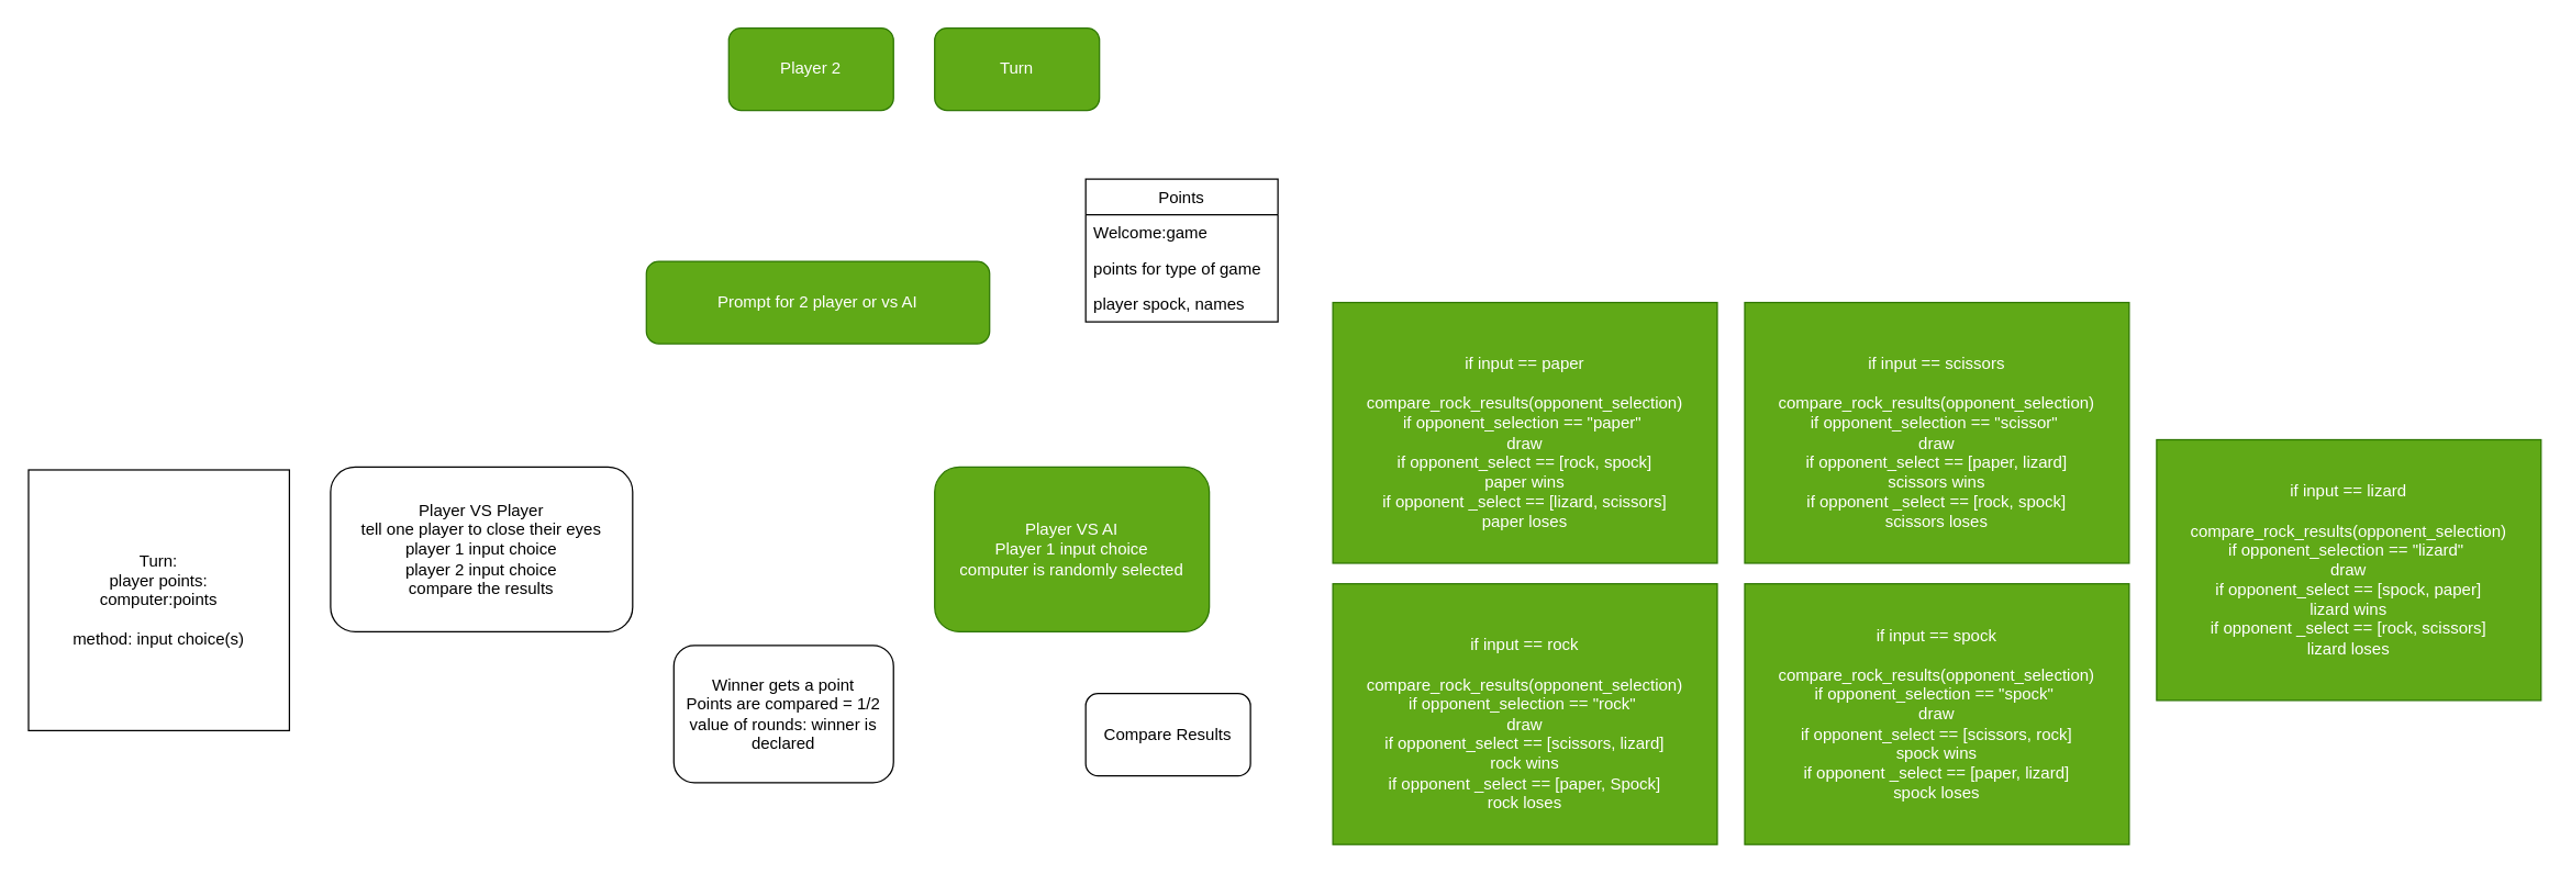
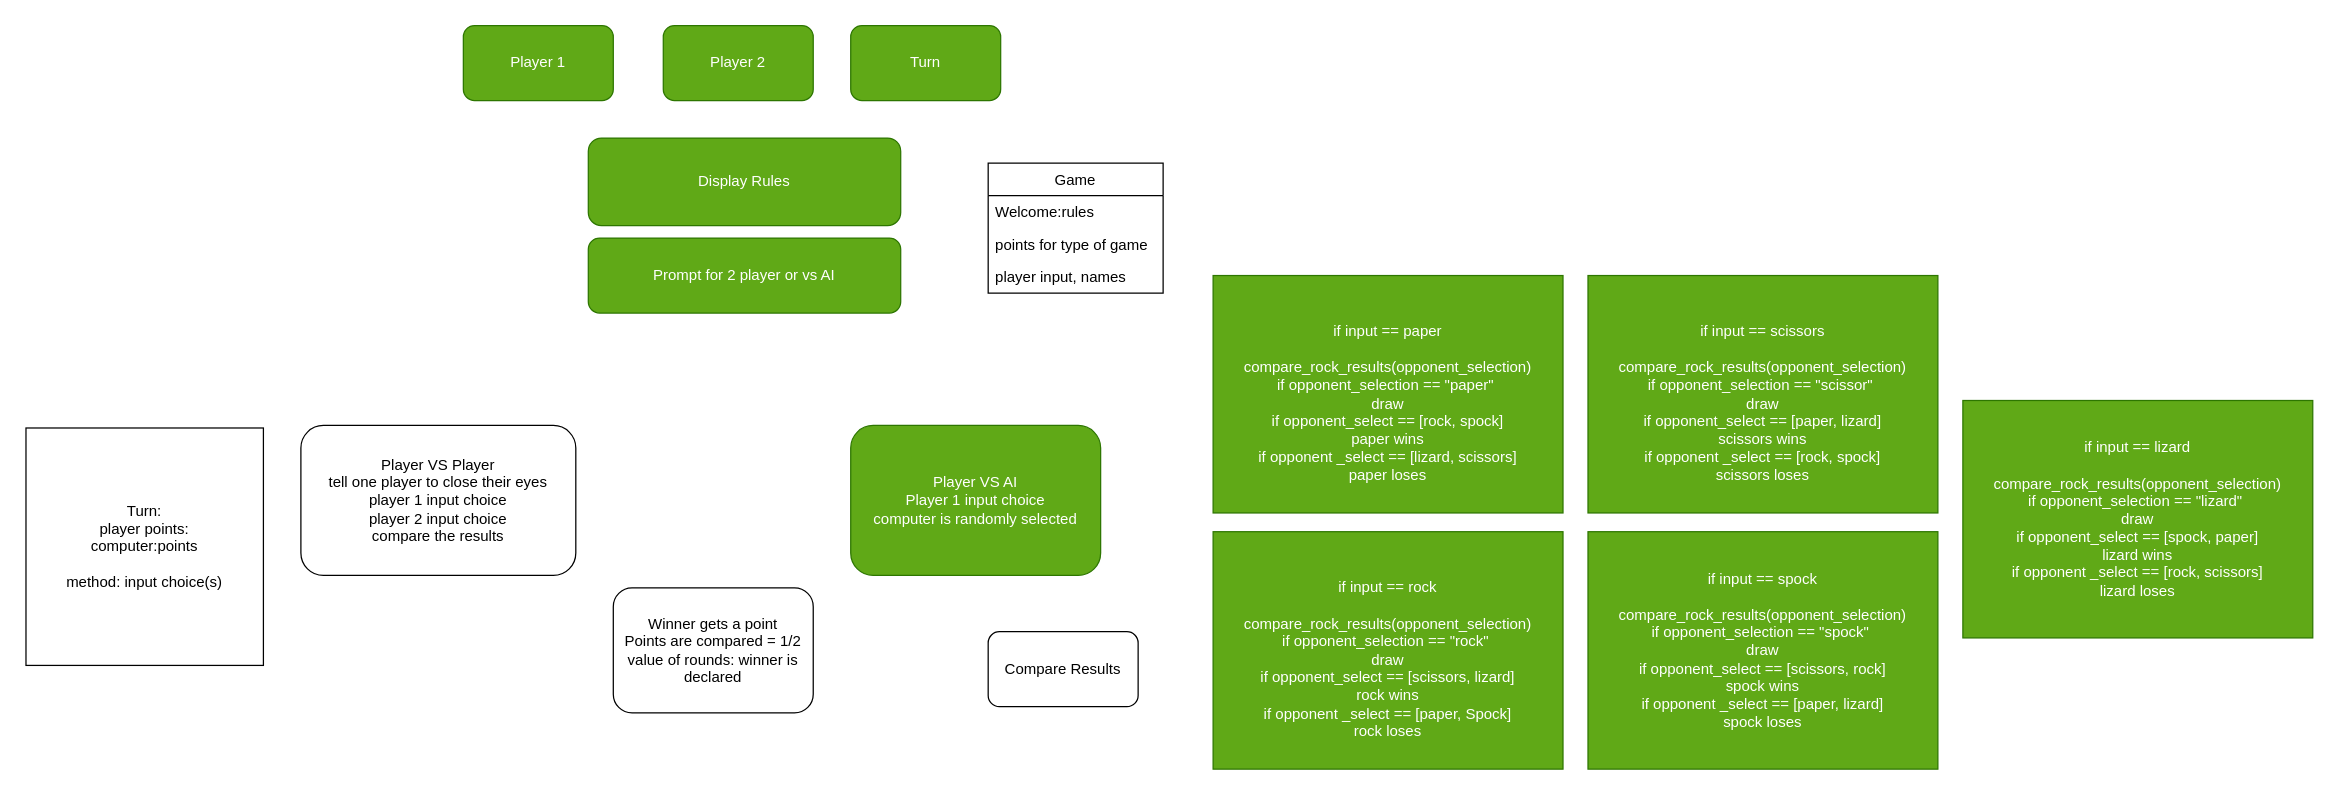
  <mxCell id="0" />
  <mxCell id="1" parent="0" />
+ <mxCell id="2" value="Player 1" style="rounded=1;whiteSpace=wrap;html=1;fillColor=#60a917;strokeColor=#2D7600;fontColor=#ffffff;" parent="1" vertex="1"><mxGeometry x="370" y="20" width="120" height="60" as="geometry" /></mxCell>
  <mxCell id="3" value="Player 2&lt;span style=&quot;color: rgba(0 , 0 , 0 , 0) ; font-family: monospace ; font-size: 0px&quot;&gt;%3CmxGraphModel%3E%3Croot%3E%3CmxCell%20id%3D%220%22%2F%3E%3CmxCell%20id%3D%221%22%20parent%3D%220%22%2F%3E%3CmxCell%20id%3D%222%22%20value%3D%22Player%201%22%20style%3D%22rounded%3D1%3BwhiteSpace%3Dwrap%3Bhtml%3D1%3B%22%20vertex%3D%221%22%20parent%3D%221%22%3E%3CmxGeometry%20x%3D%2230%22%20y%3D%2220%22%20width%3D%22120%22%20height%3D%2260%22%20as%3D%22geometry%22%2F%3E%3C%2FmxCell%3E%3C%2Froot%3E%3C%2FmxGraphModel%3E&lt;/span&gt;" style="rounded=1;whiteSpace=wrap;html=1;fillColor=#60a917;strokeColor=#2D7600;fontColor=#ffffff;" parent="1" vertex="1"><mxGeometry x="530" y="20" width="120" height="60" as="geometry" /></mxCell>
  <mxCell id="4" value="Turn" style="rounded=1;whiteSpace=wrap;html=1;fillColor=#60a917;strokeColor=#2D7600;fontColor=#ffffff;" parent="1" vertex="1"><mxGeometry x="680" y="20" width="120" height="60" as="geometry" /></mxCell>
+ <mxCell id="5" value="Display Rules" style="rounded=1;whiteSpace=wrap;html=1;fillColor=#60a917;strokeColor=#2D7600;fontColor=#ffffff;" parent="1" vertex="1"><mxGeometry x="470" y="110" width="250" height="70" as="geometry" /></mxCell>
  <mxCell id="6" value="Prompt for 2 player or vs AI" style="rounded=1;whiteSpace=wrap;html=1;fillColor=#60a917;strokeColor=#2D7600;fontColor=#ffffff;" parent="1" vertex="1"><mxGeometry x="470" y="190" width="250" height="60" as="geometry" /></mxCell>
  <mxCell id="7" value="Player VS Player&lt;br&gt;tell one player to close their eyes&lt;br&gt;player 1 input choice&lt;br&gt;player 2 input choice&lt;br&gt;compare the results" style="rounded=1;whiteSpace=wrap;html=1;" parent="1" vertex="1"><mxGeometry x="240" y="340" width="220" height="120" as="geometry" /></mxCell>
  <mxCell id="8" value="Player VS AI&lt;br&gt;Player 1 input choice&lt;br&gt;computer is randomly selected&lt;br&gt;" style="rounded=1;whiteSpace=wrap;html=1;fillColor=#60a917;strokeColor=#2D7600;fontColor=#ffffff;" parent="1" vertex="1"><mxGeometry x="680" y="340" width="200" height="120" as="geometry" /></mxCell>
  <mxCell id="9" value="Winner gets a point&lt;br&gt;Points are compared = 1/2 value of rounds: winner is declared" style="rounded=1;whiteSpace=wrap;html=1;" parent="1" vertex="1"><mxGeometry x="490" y="470" width="160" height="100" as="geometry" /></mxCell>
- <mxCell id="10" value="Points" style="swimlane;fontStyle=0;childLayout=stackLayout;horizontal=1;startSize=26;fillColor=none;horizontalStack=0;resizeParent=1;resizeParentMax=0;resizeLast=0;collapsible=1;marginBottom=0;" parent="1" vertex="1"><mxGeometry x="790" y="130" width="140" height="104" as="geometry" /></mxCell>
- <mxCell id="11" value="Welcome:game" style="text;strokeColor=none;fillColor=none;align=left;verticalAlign=top;spacingLeft=4;spacingRight=4;overflow=hidden;rotatable=0;points=[[0,0.5],[1,0.5]];portConstraint=eastwest;" parent="10" vertex="1"><mxGeometry y="26" width="140" height="26" as="geometry" /></mxCell>
+ <mxCell id="10" value="Game" style="swimlane;fontStyle=0;childLayout=stackLayout;horizontal=1;startSize=26;fillColor=none;horizontalStack=0;resizeParent=1;resizeParentMax=0;resizeLast=0;collapsible=1;marginBottom=0;" parent="1" vertex="1"><mxGeometry x="790" y="130" width="140" height="104" as="geometry" /></mxCell>
+ <mxCell id="11" value="Welcome:rules" style="text;strokeColor=none;fillColor=none;align=left;verticalAlign=top;spacingLeft=4;spacingRight=4;overflow=hidden;rotatable=0;points=[[0,0.5],[1,0.5]];portConstraint=eastwest;" parent="10" vertex="1"><mxGeometry y="26" width="140" height="26" as="geometry" /></mxCell>
  <mxCell id="12" value="points for type of game" style="text;strokeColor=none;fillColor=none;align=left;verticalAlign=top;spacingLeft=4;spacingRight=4;overflow=hidden;rotatable=0;points=[[0,0.5],[1,0.5]];portConstraint=eastwest;" parent="10" vertex="1"><mxGeometry y="52" width="140" height="26" as="geometry" /></mxCell>
- <mxCell id="13" value="player spock, names" style="text;strokeColor=none;fillColor=none;align=left;verticalAlign=top;spacingLeft=4;spacingRight=4;overflow=hidden;rotatable=0;points=[[0,0.5],[1,0.5]];portConstraint=eastwest;" parent="10" vertex="1"><mxGeometry y="78" width="140" height="26" as="geometry" /></mxCell>
+ <mxCell id="13" value="player input, names" style="text;strokeColor=none;fillColor=none;align=left;verticalAlign=top;spacingLeft=4;spacingRight=4;overflow=hidden;rotatable=0;points=[[0,0.5],[1,0.5]];portConstraint=eastwest;" parent="10" vertex="1"><mxGeometry y="78" width="140" height="26" as="geometry" /></mxCell>
  <mxCell id="14" value="&lt;br&gt;if input == rock&lt;br&gt;&lt;br&gt;compare_rock_results(opponent_selection)&lt;br&gt;if opponent_selection == &quot;rock&quot;&amp;nbsp;&lt;br&gt;draw&lt;br&gt;if opponent_select == [scissors, lizard]&lt;br&gt;rock wins&lt;br&gt;if opponent _select == [paper, Spock]&lt;br&gt;rock loses" style="rounded=0;whiteSpace=wrap;html=1;fillColor=#60a917;strokeColor=#2D7600;fontColor=#ffffff;" parent="1" vertex="1"><mxGeometry x="970" y="425" width="280" height="190" as="geometry" /></mxCell>
  <mxCell id="15" value="Turn:&lt;br&gt;player points:&lt;br&gt;computer:points&lt;br&gt;&lt;br&gt;method: input choice(s)" style="rounded=0;whiteSpace=wrap;html=1;" parent="1" vertex="1"><mxGeometry x="20" y="342" width="190" height="190" as="geometry" /></mxCell>
  <mxCell id="16" value="&lt;br&gt;if input == paper&lt;br&gt;&lt;br&gt;compare_rock_results(opponent_selection)&lt;br&gt;if opponent_selection == &quot;paper&quot;&amp;nbsp;&lt;br&gt;draw&lt;br&gt;if opponent_select == [rock, spock]&lt;br&gt;paper wins&lt;br&gt;if opponent _select == [lizard, scissors]&lt;br&gt;paper loses" style="rounded=0;whiteSpace=wrap;html=1;fillColor=#60a917;strokeColor=#2D7600;fontColor=#ffffff;" parent="1" vertex="1"><mxGeometry x="970" y="220" width="280" height="190" as="geometry" /></mxCell>
  <mxCell id="17" value="&lt;br&gt;if input == scissors&lt;br&gt;&lt;br&gt;compare_rock_results(opponent_selection)&lt;br&gt;if opponent_selection == &quot;scissor&quot;&amp;nbsp;&lt;br&gt;draw&lt;br&gt;if opponent_select == [paper, lizard]&lt;br&gt;scissors wins&lt;br&gt;if opponent _select == [rock, spock]&lt;br&gt;scissors loses" style="rounded=0;whiteSpace=wrap;html=1;fillColor=#60a917;strokeColor=#2D7600;fontColor=#ffffff;" parent="1" vertex="1"><mxGeometry x="1270" y="220" width="280" height="190" as="geometry" /></mxCell>
  <mxCell id="18" value="if input == spock&lt;br&gt;&lt;br&gt;compare_rock_results(opponent_selection)&lt;br&gt;if opponent_selection == &quot;spock&quot;&amp;nbsp;&lt;br&gt;draw&lt;br&gt;if opponent_select == [scissors, rock]&lt;br&gt;spock wins&lt;br&gt;if opponent _select == [paper, lizard]&lt;br&gt;spock loses" style="rounded=0;whiteSpace=wrap;html=1;fillColor=#60a917;strokeColor=#2D7600;fontColor=#ffffff;" parent="1" vertex="1"><mxGeometry x="1270" y="425" width="280" height="190" as="geometry" /></mxCell>
  <mxCell id="19" value="if input == lizard&lt;br&gt;&lt;br&gt;compare_rock_results(opponent_selection)&lt;br&gt;if opponent_selection == &quot;lizard&quot;&amp;nbsp;&lt;br&gt;draw&lt;br&gt;if opponent_select == [spock, paper]&lt;br&gt;lizard wins&lt;br&gt;if opponent _select == [rock, scissors]&lt;br&gt;lizard loses" style="rounded=0;whiteSpace=wrap;html=1;fillColor=#60a917;strokeColor=#2D7600;fontColor=#ffffff;" parent="1" vertex="1"><mxGeometry x="1570" y="320" width="280" height="190" as="geometry" /></mxCell>
  <mxCell id="20" value="Compare Results" style="rounded=1;whiteSpace=wrap;html=1;" vertex="1" parent="1"><mxGeometry x="790" y="505" width="120" height="60" as="geometry" /></mxCell>
